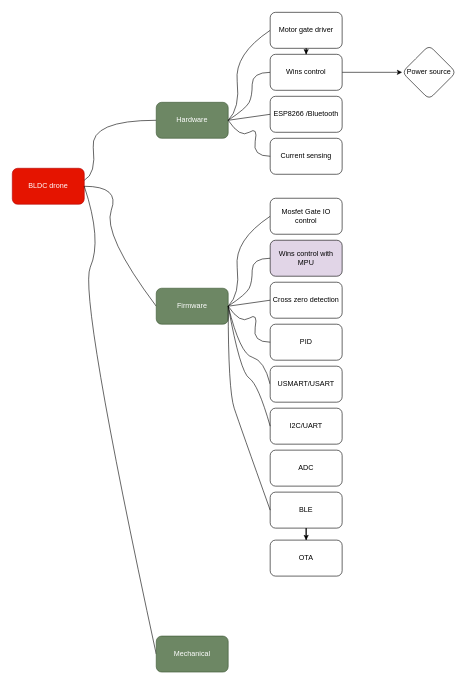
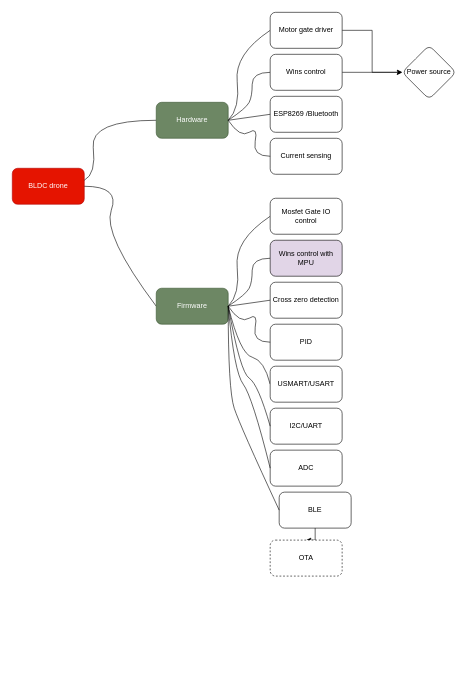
  <mxCell id="0" />
  <mxCell id="1" parent="0" />
  <mxCell id="2" value="BLDC drone" style="rounded=1;whiteSpace=wrap;html=1;fillColor=#e51400;strokeColor=#B20000;fontColor=#ffffff;" parent="1" vertex="1"><mxGeometry x="20" y="280" width="120" height="60" as="geometry" /></mxCell>
  <mxCell id="3" value="" style="curved=1;endArrow=0;html=1;rounded=0;" parent="1" edge="1"><mxGeometry width="50" height="50" relative="1" as="geometry"><mxPoint x="140" y="300" as="sourcePoint" /><mxPoint x="260" y="200" as="targetPoint" /><Array as="points"><mxPoint x="160" y="290" /><mxPoint x="150" y="200" /></Array></mxGeometry></mxCell>
  <mxCell id="4" value="Hardware" style="rounded=1;whiteSpace=wrap;html=1;fillColor=#6d8764;fontColor=#ffffff;strokeColor=#3A5431;" parent="1" vertex="1"><mxGeometry x="260" y="170" width="120" height="60" as="geometry" /></mxCell>
  <mxCell id="5" value="" style="curved=1;endArrow=0;html=1;rounded=0;entryX=0;entryY=0.5;entryDx=0;entryDy=0;exitX=1;exitY=0.5;exitDx=0;exitDy=0;" parent="1" source="2" target="6" edge="1"><mxGeometry width="50" height="50" relative="1" as="geometry"><mxPoint x="150" y="310" as="sourcePoint" /><mxPoint x="250" y="300" as="targetPoint" /><Array as="points"><mxPoint x="200" y="310" /><mxPoint x="170" y="390" /></Array></mxGeometry></mxCell>
  <mxCell id="6" value="Firmware" style="rounded=1;whiteSpace=wrap;html=1;fillColor=#6d8764;fontColor=#ffffff;strokeColor=#3A5431;" parent="1" vertex="1"><mxGeometry x="260" y="480" width="120" height="60" as="geometry" /></mxCell>
- <mxCell id="7" value="" style="curved=1;endArrow=0;html=1;rounded=0;exitX=1;exitY=0.5;exitDx=0;exitDy=0;entryX=0;entryY=0.5;entryDx=0;entryDy=0;" parent="1" source="2" target="8" edge="1"><mxGeometry width="50" height="50" relative="1" as="geometry"><mxPoint x="150" y="320" as="sourcePoint" /><mxPoint x="260" y="550" as="targetPoint" /><Array as="points"><mxPoint x="170" y="400" /><mxPoint x="130" y="490" /></Array></mxGeometry></mxCell>
- <mxCell id="8" value="Mechanical" style="rounded=1;whiteSpace=wrap;html=1;fillColor=#6d8764;fontColor=#ffffff;strokeColor=#3A5431;" parent="1" vertex="1"><mxGeometry x="260" y="1060" width="120" height="60" as="geometry" /></mxCell>
  <mxCell id="9" style="edgeStyle=orthogonalEdgeStyle;rounded=0;orthogonalLoop=1;jettySize=auto;html=1;exitX=0.5;exitY=1;exitDx=0;exitDy=0;" parent="1" source="6" target="6" edge="1"><mxGeometry relative="1" as="geometry" /></mxCell>
  <mxCell id="10" value="" style="curved=1;endArrow=0;html=1;rounded=0;" parent="1" edge="1"><mxGeometry width="50" height="50" relative="1" as="geometry"><mxPoint x="380" y="200" as="sourcePoint" /><mxPoint x="450" y="50" as="targetPoint" /><Array as="points"><mxPoint x="400" y="180" /><mxPoint x="390" y="90" /></Array></mxGeometry></mxCell>
- <mxCell id="11" value="" style="edgeStyle=orthogonalEdgeStyle;rounded=0;orthogonalLoop=1;jettySize=auto;html=1;" parent="1" source="12" target="15" edge="1"><mxGeometry relative="1" as="geometry" /></mxCell>
+ <mxCell id="11" value="" style="edgeStyle=orthogonalEdgeStyle;rounded=0;orthogonalLoop=1;jettySize=auto;html=1;" parent="1" source="12" target="18" edge="1"><mxGeometry relative="1" as="geometry" /></mxCell>
  <mxCell id="12" value="Motor gate driver" style="rounded=1;whiteSpace=wrap;html=1;" parent="1" vertex="1"><mxGeometry x="450" y="20" width="120" height="60" as="geometry" /></mxCell>
  <mxCell id="13" value="" style="curved=1;endArrow=0;html=1;rounded=0;exitX=1;exitY=0.5;exitDx=0;exitDy=0;entryX=0;entryY=0.5;entryDx=0;entryDy=0;" parent="1" source="4" target="15" edge="1"><mxGeometry width="50" height="50" relative="1" as="geometry"><mxPoint x="380" y="270" as="sourcePoint" /><mxPoint x="450" y="130" as="targetPoint" /><Array as="points"><mxPoint x="410" y="180" /><mxPoint x="420" y="160" /><mxPoint x="420" y="120" /></Array></mxGeometry></mxCell>
  <mxCell id="14" value="" style="edgeStyle=orthogonalEdgeStyle;rounded=0;orthogonalLoop=1;jettySize=auto;html=1;" parent="1" source="15" target="18" edge="1"><mxGeometry relative="1" as="geometry" /></mxCell>
  <mxCell id="15" value="Wins control" style="rounded=1;whiteSpace=wrap;html=1;" parent="1" vertex="1"><mxGeometry x="450" y="90" width="120" height="60" as="geometry" /></mxCell>
- <mxCell id="16" value="ESP8266 /Bluetooth" style="rounded=1;whiteSpace=wrap;html=1;" parent="1" vertex="1"><mxGeometry x="450" y="160" width="120" height="60" as="geometry" /></mxCell>
+ <mxCell id="16" value="ESP8269 /Bluetooth" style="rounded=1;whiteSpace=wrap;html=1;" parent="1" vertex="1"><mxGeometry x="450" y="160" width="120" height="60" as="geometry" /></mxCell>
  <mxCell id="17" value="" style="endArrow=none;html=1;rounded=0;entryX=0;entryY=0.5;entryDx=0;entryDy=0;" parent="1" target="16" edge="1"><mxGeometry width="50" height="50" relative="1" as="geometry"><mxPoint x="380" y="200" as="sourcePoint" /><mxPoint x="440" y="160" as="targetPoint" /></mxGeometry></mxCell>
  <mxCell id="18" value="Power source" style="rhombus;whiteSpace=wrap;html=1;rounded=1;" parent="1" vertex="1"><mxGeometry x="670" y="75" width="90" height="90" as="geometry" /></mxCell>
  <mxCell id="19" value="Current sensing" style="rounded=1;whiteSpace=wrap;html=1;" parent="1" vertex="1"><mxGeometry x="450" y="230" width="120" height="60" as="geometry" /></mxCell>
  <mxCell id="20" value="" style="curved=1;endArrow=0;html=1;rounded=0;exitX=1;exitY=0.5;exitDx=0;exitDy=0;entryX=0;entryY=0.5;entryDx=0;entryDy=0;" parent="1" source="4" edge="1"><mxGeometry width="50" height="50" relative="1" as="geometry"><mxPoint x="380" y="340" as="sourcePoint" /><mxPoint x="450" y="260" as="targetPoint" /><Array as="points"><mxPoint x="400" y="230" /><mxPoint x="430" y="210" /><mxPoint x="420" y="260" /></Array></mxGeometry></mxCell>
  <mxCell id="21" value="" style="curved=1;endArrow=0;html=1;rounded=0;exitX=1;exitY=0.5;exitDx=0;exitDy=0;" parent="1" source="6" edge="1"><mxGeometry width="50" height="50" relative="1" as="geometry"><mxPoint x="380" y="500" as="sourcePoint" /><mxPoint x="450" y="360" as="targetPoint" /><Array as="points"><mxPoint x="400" y="490" /><mxPoint x="390" y="400" /></Array></mxGeometry></mxCell>
  <mxCell id="22" value="Mosfet Gate IO control" style="rounded=1;whiteSpace=wrap;html=1;" parent="1" vertex="1"><mxGeometry x="450" y="330" width="120" height="60" as="geometry" /></mxCell>
  <mxCell id="23" value="" style="curved=1;endArrow=0;html=1;rounded=0;exitX=1;exitY=0.5;exitDx=0;exitDy=0;entryX=0;entryY=0.5;entryDx=0;entryDy=0;" parent="1" target="24" edge="1"><mxGeometry width="50" height="50" relative="1" as="geometry"><mxPoint x="380" y="510" as="sourcePoint" /><mxPoint x="450" y="440" as="targetPoint" /><Array as="points"><mxPoint x="410" y="490" /><mxPoint x="420" y="470" /><mxPoint x="420" y="430" /></Array></mxGeometry></mxCell>
  <mxCell id="24" value="Wins control with MPU" style="rounded=1;whiteSpace=wrap;html=1;fillColor=#e1d5e7;" parent="1" vertex="1"><mxGeometry x="450" y="400" width="120" height="60" as="geometry" /></mxCell>
  <mxCell id="25" value="Cross zero detection" style="rounded=1;whiteSpace=wrap;html=1;" parent="1" vertex="1"><mxGeometry x="450" y="470" width="120" height="60" as="geometry" /></mxCell>
  <mxCell id="26" value="" style="endArrow=none;html=1;rounded=0;entryX=0;entryY=0.5;entryDx=0;entryDy=0;" parent="1" target="25" edge="1"><mxGeometry width="50" height="50" relative="1" as="geometry"><mxPoint x="380" y="510" as="sourcePoint" /><mxPoint x="440" y="470" as="targetPoint" /></mxGeometry></mxCell>
  <mxCell id="27" value="PID" style="rounded=1;whiteSpace=wrap;html=1;" parent="1" vertex="1"><mxGeometry x="450" y="540" width="120" height="60" as="geometry" /></mxCell>
  <mxCell id="28" value="" style="curved=1;endArrow=0;html=1;rounded=0;exitX=1;exitY=0.5;exitDx=0;exitDy=0;entryX=0;entryY=0.5;entryDx=0;entryDy=0;" parent="1" edge="1"><mxGeometry width="50" height="50" relative="1" as="geometry"><mxPoint x="380" y="510" as="sourcePoint" /><mxPoint x="450" y="570" as="targetPoint" /><Array as="points"><mxPoint x="400" y="540" /><mxPoint x="430" y="520" /><mxPoint x="420" y="570" /></Array></mxGeometry></mxCell>
  <mxCell id="29" value="" style="curved=1;endArrow=0;html=1;rounded=0;exitX=1;exitY=0.5;exitDx=0;exitDy=0;entryX=0;entryY=0.5;entryDx=0;entryDy=0;" parent="1" source="6" target="30" edge="1"><mxGeometry width="50" height="50" relative="1" as="geometry"><mxPoint x="460" y="780" as="sourcePoint" /><mxPoint x="450" y="650" as="targetPoint" /><Array as="points"><mxPoint x="400" y="590" /><mxPoint x="440" y="600" /></Array></mxGeometry></mxCell>
  <mxCell id="30" value="USMART/USART" style="rounded=1;whiteSpace=wrap;html=1;" parent="1" vertex="1"><mxGeometry x="450" y="610" width="120" height="60" as="geometry" /></mxCell>
  <mxCell id="31" value="I2C/UART" style="rounded=1;whiteSpace=wrap;html=1;" parent="1" vertex="1"><mxGeometry x="450" y="680" width="120" height="60" as="geometry" /></mxCell>
  <mxCell id="32" value="" style="curved=1;endArrow=0;html=1;rounded=0;exitX=1;exitY=0.5;exitDx=0;exitDy=0;entryX=0;entryY=0.5;entryDx=0;entryDy=0;" parent="1" source="6" target="31" edge="1"><mxGeometry width="50" height="50" relative="1" as="geometry"><mxPoint x="390" y="520" as="sourcePoint" /><mxPoint x="460" y="650" as="targetPoint" /><Array as="points"><mxPoint x="400" y="620" /><mxPoint x="430" y="640" /></Array></mxGeometry></mxCell>
  <mxCell id="33" value="ADC" style="rounded=1;whiteSpace=wrap;html=1;" parent="1" vertex="1"><mxGeometry x="450" y="750" width="120" height="60" as="geometry" /></mxCell>
+ <mxCell id="34" value="" style="curved=1;endArrow=0;html=1;rounded=0;exitX=1;exitY=0.5;exitDx=0;exitDy=0;entryX=0;entryY=0.5;entryDx=0;entryDy=0;" parent="1" source="6" target="33" edge="1"><mxGeometry width="50" height="50" relative="1" as="geometry"><mxPoint x="390" y="520" as="sourcePoint" /><mxPoint x="460" y="720" as="targetPoint" /><Array as="points"><mxPoint x="390" y="620" /><mxPoint x="420" y="660" /></Array></mxGeometry></mxCell>
  <mxCell id="35" value="" style="edgeStyle=orthogonalEdgeStyle;rounded=0;orthogonalLoop=1;jettySize=auto;html=1;" edge="1" parent="1" source="36" target="37"><mxGeometry relative="1" as="geometry" /></mxCell>
- <mxCell id="36" value="BLE" style="rounded=1;whiteSpace=wrap;html=1;" vertex="1" parent="1"><mxGeometry x="450" y="820" width="120" height="60" as="geometry" /></mxCell>
- <mxCell id="37" value="OTA" style="rounded=1;whiteSpace=wrap;html=1;" vertex="1" parent="1"><mxGeometry x="450" y="900" width="120" height="60" as="geometry" /></mxCell>
+ <mxCell id="36" value="BLE" style="rounded=1;whiteSpace=wrap;html=1;" vertex="1" parent="1"><mxGeometry x="465" y="820" width="120" height="60" as="geometry" /></mxCell>
+ <mxCell id="37" value="OTA" style="rounded=1;whiteSpace=wrap;html=1;dashed=1;" vertex="1" parent="1"><mxGeometry x="450" y="900" width="120" height="60" as="geometry" /></mxCell>
  <mxCell id="38" value="" style="curved=1;endArrow=0;html=1;rounded=0;entryX=0;entryY=0.5;entryDx=0;entryDy=0;" edge="1" parent="1" target="36"><mxGeometry width="50" height="50" relative="1" as="geometry"><mxPoint x="380" y="510" as="sourcePoint" /><mxPoint x="460" y="790" as="targetPoint" /><Array as="points"><mxPoint x="380" y="650" /><mxPoint x="400" y="710" /></Array></mxGeometry></mxCell>
